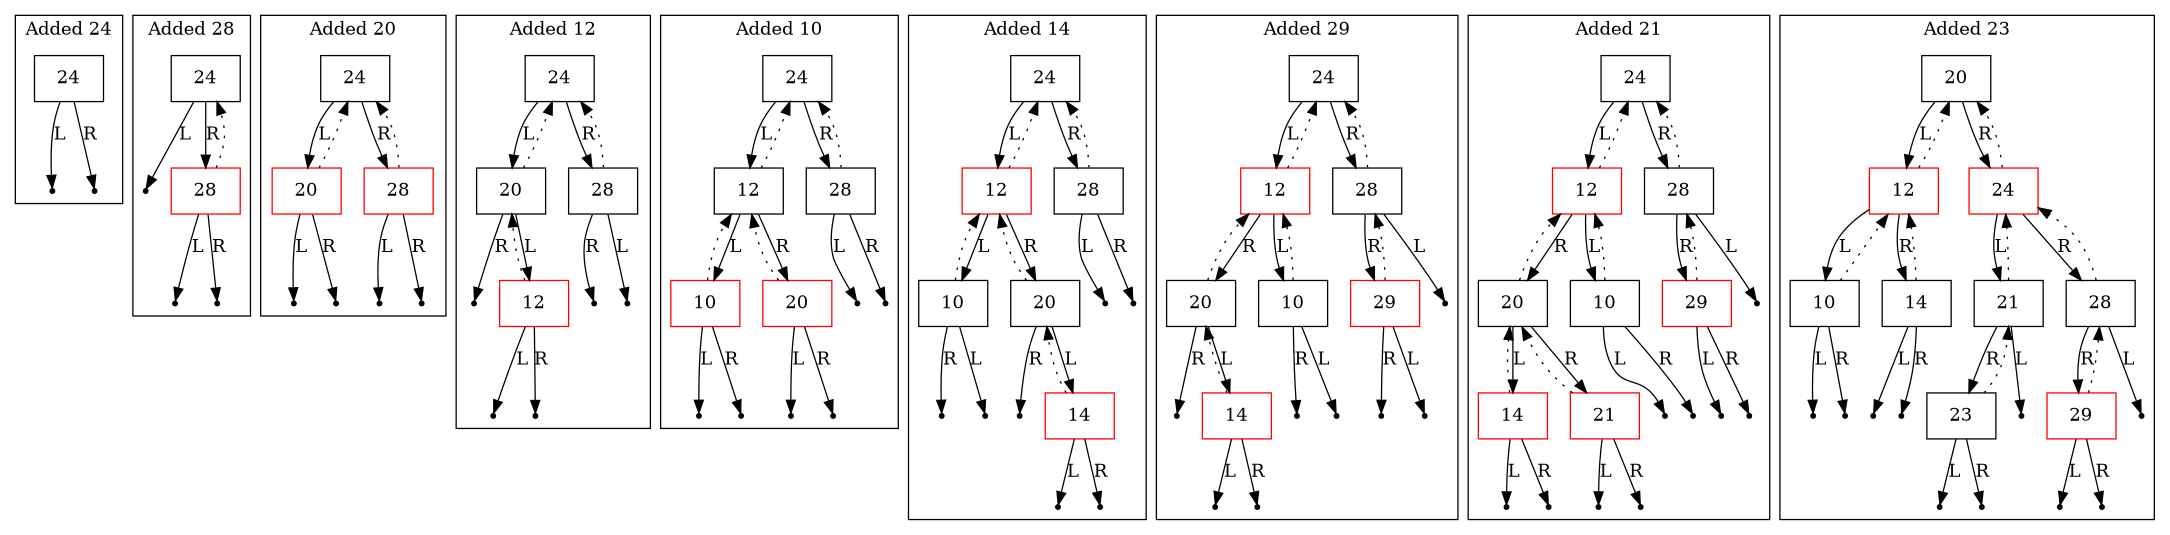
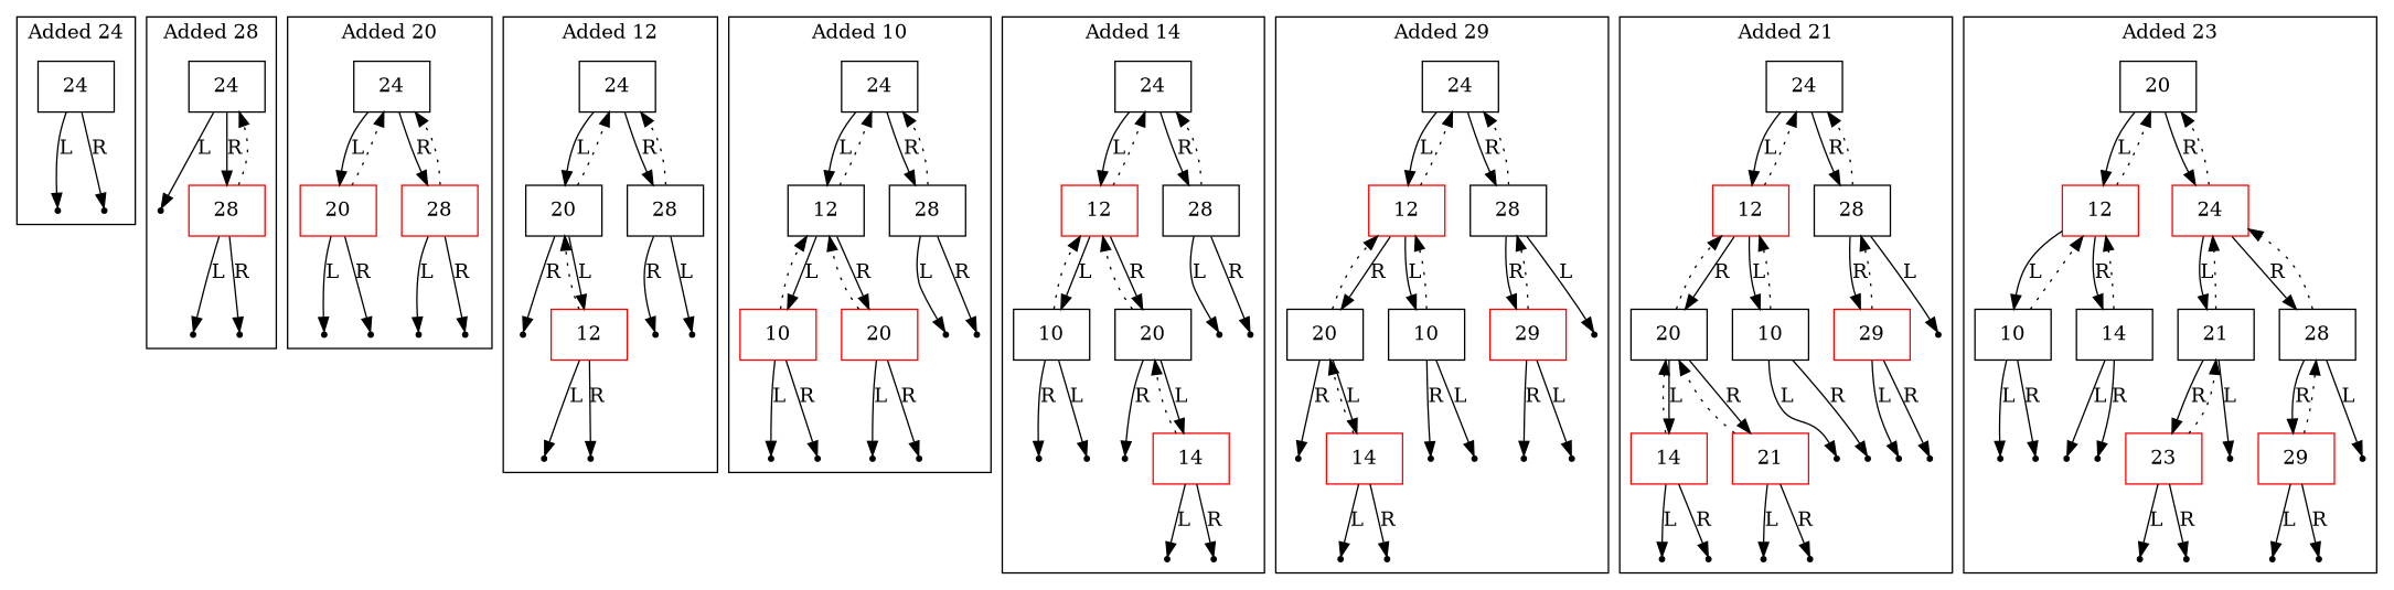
  digraph {
    node [color=black shape=point]
    n1 [label="{24}" shape=record]
    n2 [label=Null]
    n3 [label=Null]
    n4 [label="{24}" shape=record]
    n5 [label=Null]
    n6 [color=red label="{28}" shape=record]
    n7 [label=Null]
    n8 [label=Null]
    n9 [label="{24}" shape=record]
    n10 [color=red label="{20}" shape=record]
    n11 [color=red label="{28}" shape=record]
    n12 [label=Null]
    n13 [label=Null]
    n14 [label=Null]
    n15 [label=Null]
    n16 [label="{24}" shape=record]
    n17 [label="{20}" shape=record]
    n18 [label="{28}" shape=record]
    n19 [label=Null]
    n20 [color=red label="{12}" shape=record]
    n21 [label=Null]
    n22 [label=Null]
    n23 [label=Null]
    n24 [label=Null]
    n25 [label="{24}" shape=record]
    n26 [label="{12}" shape=record]
    n27 [label="{28}" shape=record]
    n28 [color=red label="{10}" shape=record]
    n29 [color=red label="{20}" shape=record]
    n30 [label=Null]
    n31 [label=Null]
    n32 [label=Null]
    n33 [label=Null]
    n34 [label=Null]
    n35 [label=Null]
    n36 [label="{24}" shape=record]
    n37 [color=red label="{12}" shape=record]
    n38 [label="{28}" shape=record]
    n39 [label="{10}" shape=record]
    n40 [label="{20}" shape=record]
    n41 [label=Null]
    n42 [label=Null]
    n43 [label=Null]
    n44 [color=red label="{14}" shape=record]
    n45 [label=Null]
    n46 [label=Null]
    n47 [label=Null]
    n48 [label=Null]
    n49 [label="{24}" shape=record]
    n50 [color=red label="{12}" shape=record]
    n51 [label="{28}" shape=record]
    n52 [label="{10}" shape=record]
    n53 [label="{20}" shape=record]
    n54 [label=Null]
    n55 [label=Null]
    n56 [label=Null]
    n57 [color=red label="{14}" shape=record]
    n58 [label=Null]
    n59 [label=Null]
    n60 [label=Null]
    n61 [color=red label="{29}" shape=record]
    n62 [label=Null]
    n63 [label=Null]
    n64 [label="{24}" shape=record]
    n65 [color=red label="{12}" shape=record]
    n66 [label="{28}" shape=record]
    n67 [label="{10}" shape=record]
    n68 [label="{20}" shape=record]
    n69 [label=Null]
    n70 [label=Null]
    n71 [color=red label="{14}" shape=record]
    n72 [color=red label="{21}" shape=record]
    n73 [label=Null]
    n74 [label=Null]
    n75 [label=Null]
    n76 [label=Null]
    n77 [label=Null]
    n78 [color=red label="{29}" shape=record]
    n79 [label=Null]
    n80 [label=Null]
    n81 [label="{20}" shape=record]
    n82 [color=red label="{12}" shape=record]
    n83 [color=red label="{24}" shape=record]
    n84 [label="{10}" shape=record]
    n85 [label="{14}" shape=record]
    n86 [label=Null]
    n87 [label=Null]
    n88 [label=Null]
    n89 [label=Null]
    n90 [label="{21}" shape=record]
    n91 [label="{28}" shape=record]
    n92 [label=Null]
-   n93 [label="{23}" shape=record]
+   n93 [color=red label="{23}" shape=record]
    n94 [label=Null]
    n95 [label=Null]
    n96 [label=Null]
    n97 [color=red label="{29}" shape=record]
    n98 [label=Null]
    n99 [label=Null]
    subgraph cluster_1 {
      label="Added 24"
      n1
      n2
      n3
    }
    subgraph cluster_2 {
      label="Added 28"
      n4
      n5
      n6
      n7
      n8
    }
    subgraph cluster_3 {
      label="Added 20"
      n9
      n10
      n11
      n12
      n13
      n14
      n15
    }
    subgraph cluster_4 {
      label="Added 12"
      n16
      n17
      n18
      n19
      n20
      n21
      n22
      n23
      n24
    }
    subgraph cluster_5 {
      label="Added 10"
      n25
      n26
      n27
      n28
      n29
      n30
      n31
      n32
      n33
      n34
      n35
    }
    subgraph cluster_6 {
      label="Added 14"
      n36
      n37
      n38
      n39
      n40
      n41
      n42
      n43
      n44
      n45
      n46
      n47
      n48
    }
    subgraph cluster_7 {
      label="Added 29"
      n49
      n50
      n51
      n52
      n53
      n54
      n55
      n56
      n57
      n58
      n59
      n60
      n61
      n62
      n63
    }
    subgraph cluster_8 {
      label="Added 21"
      n64
      n65
      n66
      n67
      n68
      n69
      n70
      n71
      n72
      n73
      n74
      n75
      n76
      n77
      n78
      n79
      n80
    }
    subgraph cluster_9 {
      label="Added 23"
      n81
      n82
      n83
      n84
      n85
      n86
      n87
      n88
      n89
      n90
      n91
      n92
      n93
      n94
      n95
      n96
      n97
      n98
      n99
    }
    n1 -> n2 [label=L]
    n1 -> n3 [label=R]
    n4 -> n5 [label=L]
    n4 -> n6 [label=R]
    n6 -> n4 [style=dotted]
    n6 -> n7 [label=L]
    n6 -> n8 [label=R]
    n9 -> n10 [label=L]
    n9 -> n11 [label=R]
    n10 -> n9 [style=dotted]
    n10 -> n12 [label=L]
    n10 -> n13 [label=R]
    n11 -> n9 [style=dotted]
    n11 -> n14 [label=L]
    n11 -> n15 [label=R]
    n16 -> n17 [label=L]
    n16 -> n18 [label=R]
    n17 -> n16 [style=dotted]
    n17 -> n19 [label=R]
    n17 -> n20 [label=L]
    n18 -> n16 [style=dotted]
    n18 -> n23 [label=L]
    n18 -> n24 [label=R]
    n20 -> n17 [style=dotted]
    n20 -> n21 [label=L]
    n20 -> n22 [label=R]
    n25 -> n26 [label=L]
    n25 -> n27 [label=R]
    n26 -> n25 [style=dotted]
    n26 -> n28 [label=L]
    n26 -> n29 [label=R]
    n27 -> n25 [style=dotted]
    n27 -> n34 [label=L]
    n27 -> n35 [label=R]
    n28 -> n26 [style=dotted]
    n28 -> n30 [label=L]
    n28 -> n31 [label=R]
    n29 -> n26 [style=dotted]
    n29 -> n32 [label=L]
    n29 -> n33 [label=R]
    n36 -> n37 [label=L]
    n36 -> n38 [label=R]
    n37 -> n36 [style=dotted]
    n37 -> n39 [label=L]
    n37 -> n40 [label=R]
    n38 -> n36 [style=dotted]
    n38 -> n47 [label=L]
    n38 -> n48 [label=R]
    n39 -> n37 [style=dotted]
    n39 -> n41 [label=L]
    n39 -> n42 [label=R]
    n40 -> n37 [style=dotted]
    n40 -> n43 [label=R]
    n40 -> n44 [label=L]
    n44 -> n40 [style=dotted]
    n44 -> n45 [label=L]
    n44 -> n46 [label=R]
    n49 -> n50 [label=L]
    n49 -> n51 [label=R]
    n50 -> n49 [style=dotted]
    n50 -> n52 [label=L]
    n50 -> n53 [label=R]
    n51 -> n49 [style=dotted]
    n51 -> n60 [label=L]
    n51 -> n61 [label=R]
    n52 -> n50 [style=dotted]
    n52 -> n54 [label=L]
    n52 -> n55 [label=R]
    n53 -> n50 [style=dotted]
    n53 -> n56 [label=R]
    n53 -> n57 [label=L]
    n57 -> n53 [style=dotted]
    n57 -> n58 [label=L]
    n57 -> n59 [label=R]
    n61 -> n51 [style=dotted]
    n61 -> n62 [label=L]
    n61 -> n63 [label=R]
    n64 -> n65 [label=L]
    n64 -> n66 [label=R]
    n65 -> n64 [style=dotted]
    n65 -> n67 [label=L]
    n65 -> n68 [label=R]
    n66 -> n64 [style=dotted]
    n66 -> n77 [label=L]
    n66 -> n78 [label=R]
    n67 -> n65 [style=dotted]
    n67 -> n69 [label=L]
    n67 -> n70 [label=R]
    n68 -> n65 [style=dotted]
    n68 -> n71 [label=L]
    n68 -> n72 [label=R]
    n71 -> n68 [style=dotted]
    n71 -> n73 [label=L]
    n71 -> n74 [label=R]
    n72 -> n68 [style=dotted]
    n72 -> n75 [label=L]
    n72 -> n76 [label=R]
    n78 -> n66 [style=dotted]
    n78 -> n79 [label=L]
    n78 -> n80 [label=R]
    n81 -> n82 [label=L]
    n81 -> n83 [label=R]
    n82 -> n81 [style=dotted]
    n82 -> n84 [label=L]
    n82 -> n85 [label=R]
    n83 -> n81 [style=dotted]
    n83 -> n90 [label=L]
    n83 -> n91 [label=R]
    n84 -> n82 [style=dotted]
    n84 -> n86 [label=L]
    n84 -> n87 [label=R]
    n85 -> n82 [style=dotted]
    n85 -> n88 [label=L]
    n85 -> n89 [label=R]
    n90 -> n83 [style=dotted]
    n90 -> n92 [label=L]
    n90 -> n93 [label=R]
    n91 -> n83 [style=dotted]
    n91 -> n96 [label=L]
    n91 -> n97 [label=R]
    n93 -> n90 [style=dotted]
    n93 -> n94 [label=L]
    n93 -> n95 [label=R]
    n97 -> n91 [style=dotted]
    n97 -> n98 [label=L]
    n97 -> n99 [label=R]
  }
